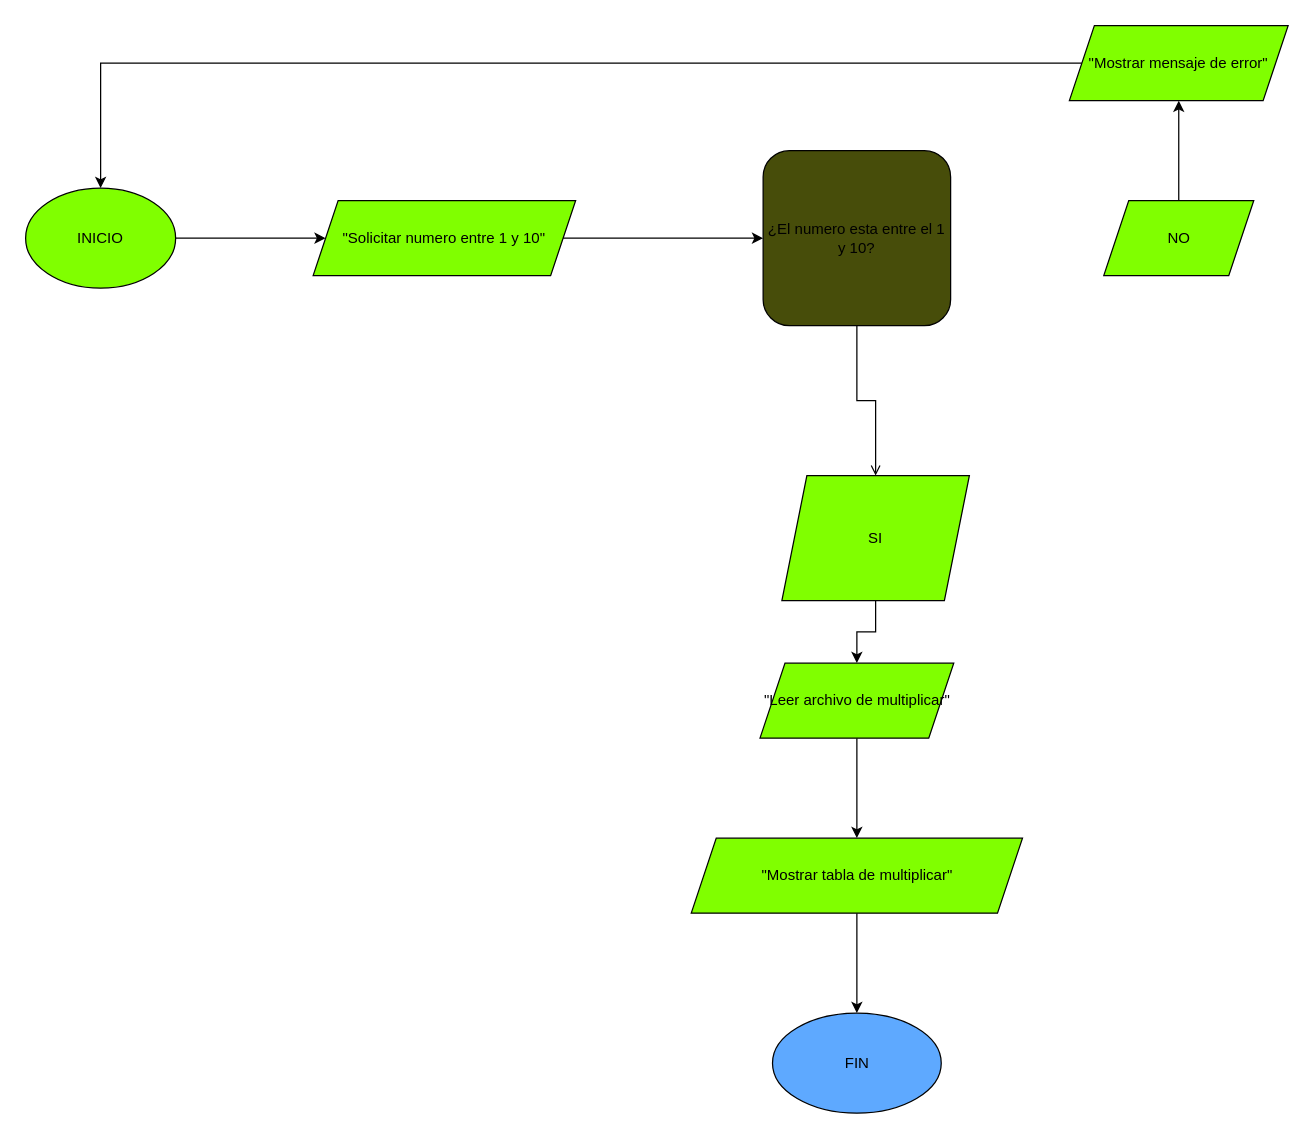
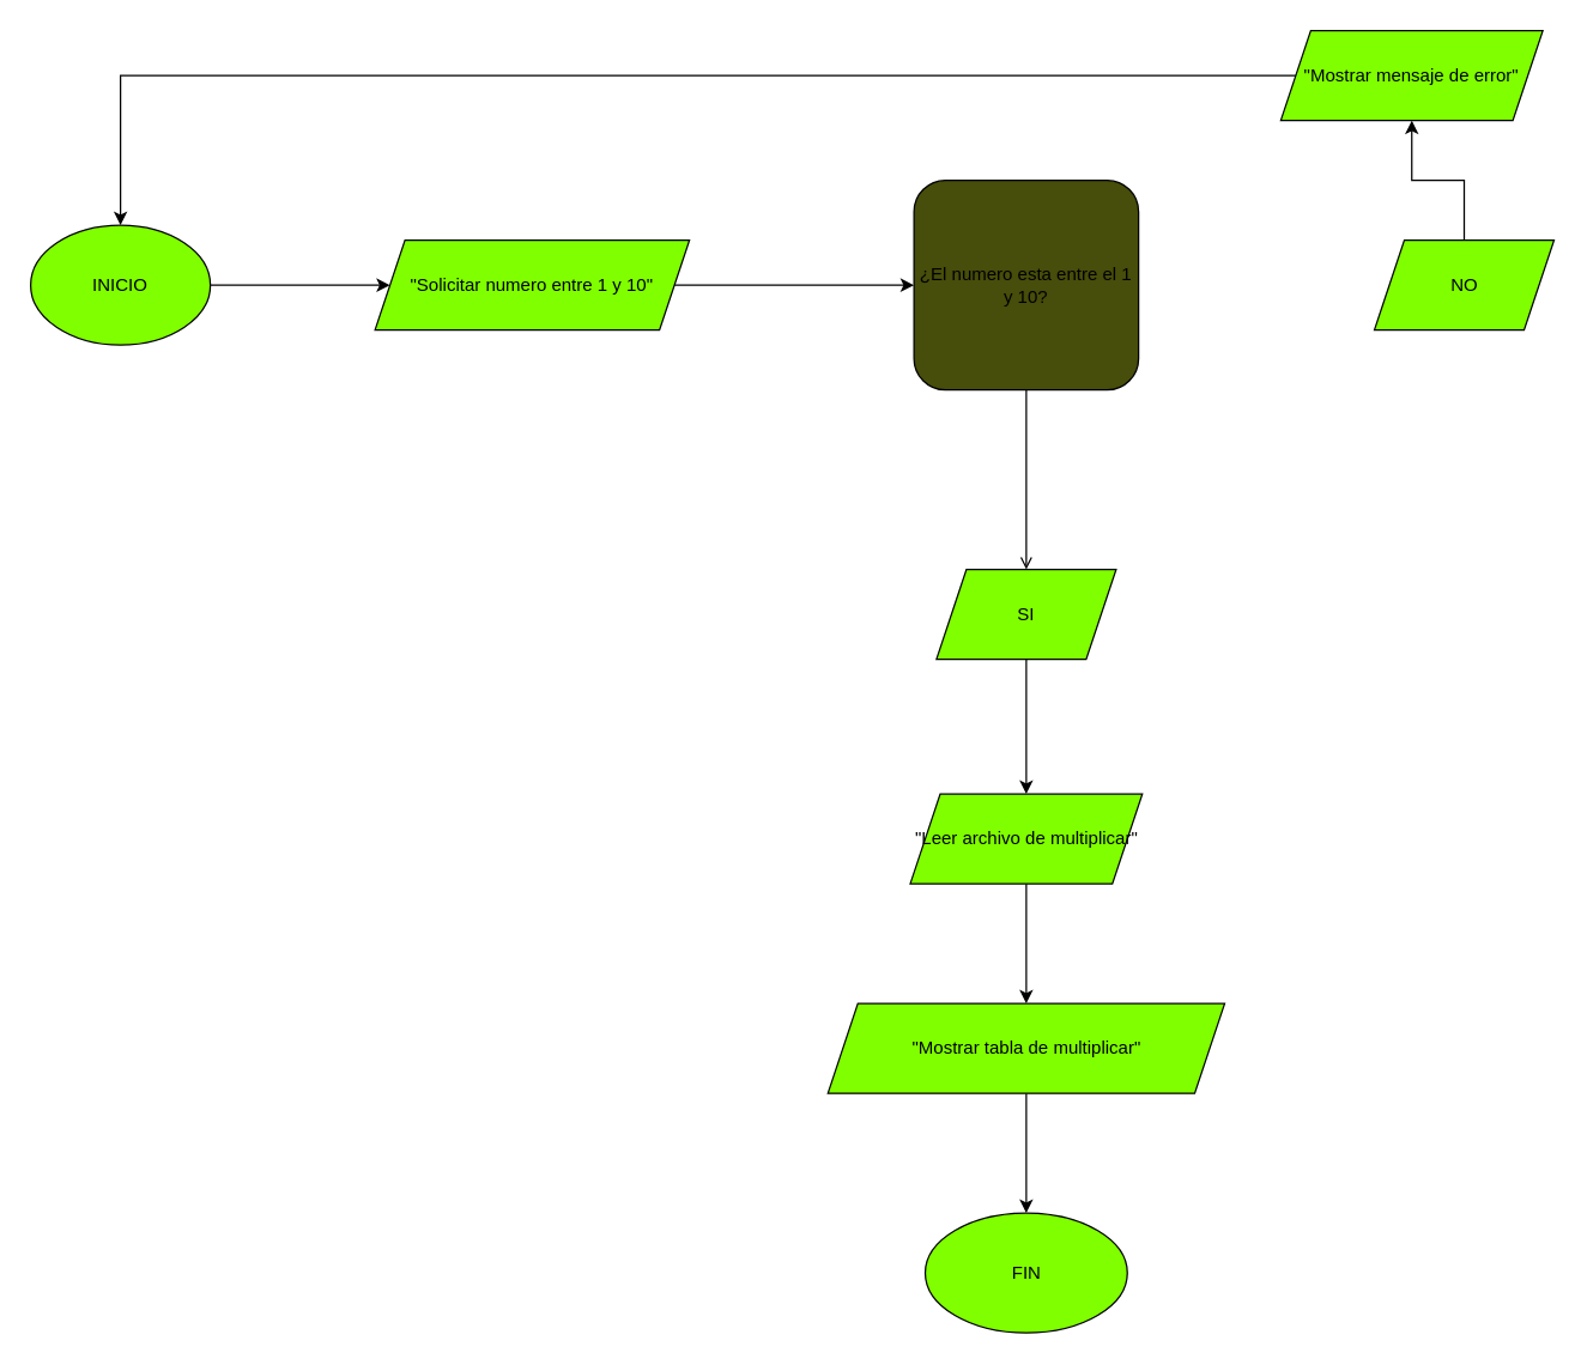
  <mxCell id="0" />
  <mxCell id="1" parent="0" />
  <mxCell id="2" value="" style="edgeStyle=orthogonalEdgeStyle;rounded=0;orthogonalLoop=1;jettySize=auto;html=1;" edge="1" parent="1" source="3" target="5"><mxGeometry relative="1" as="geometry" /></mxCell>
  <mxCell id="3" value="INICIO" style="ellipse;whiteSpace=wrap;html=1;fillColor=#80ff00;" vertex="1" parent="1"><mxGeometry x="20" y="150" width="120" height="80" as="geometry" /></mxCell>
  <mxCell id="4" value="" style="edgeStyle=orthogonalEdgeStyle;rounded=0;orthogonalLoop=1;jettySize=auto;html=1;" edge="1" parent="1" source="5" target="7"><mxGeometry relative="1" as="geometry" /></mxCell>
  <mxCell id="5" value="&quot;Solicitar numero entre 1 y 10&quot;" style="shape=parallelogram;perimeter=parallelogramPerimeter;whiteSpace=wrap;html=1;fixedSize=1;fillColor=#80FF00;" vertex="1" parent="1"><mxGeometry x="250" y="160" width="210" height="60" as="geometry" /></mxCell>
  <mxCell id="6" value="" style="edgeStyle=orthogonalEdgeStyle;rounded=0;orthogonalLoop=1;jettySize=auto;html=1;endArrow=open;" edge="1" parent="1" source="7" target="11"><mxGeometry relative="1" as="geometry" /></mxCell>
  <mxCell id="7" value="¿El numero esta entre el 1 y 10?" style="whiteSpace=wrap;html=1;fillColor=#474D0A;rounded=1;" vertex="1" parent="1"><mxGeometry x="610" y="120" width="150" height="140" as="geometry" /></mxCell>
  <mxCell id="8" value="" style="edgeStyle=orthogonalEdgeStyle;rounded=0;orthogonalLoop=1;jettySize=auto;html=1;" edge="1" parent="1" source="9" target="13"><mxGeometry relative="1" as="geometry" /></mxCell>
- <mxCell id="9" value="NO" style="shape=parallelogram;perimeter=parallelogramPerimeter;whiteSpace=wrap;html=1;fixedSize=1;fillColor=#80FF00;" vertex="1" parent="1"><mxGeometry x="882.5" y="160" width="120" height="60" as="geometry" /></mxCell>
+ <mxCell id="9" value="NO" style="shape=parallelogram;perimeter=parallelogramPerimeter;whiteSpace=wrap;html=1;fixedSize=1;fillColor=#80FF00;" vertex="1" parent="1"><mxGeometry x="917.5" y="160" width="120" height="60" as="geometry" /></mxCell>
  <mxCell id="10" value="" style="edgeStyle=orthogonalEdgeStyle;rounded=0;orthogonalLoop=1;jettySize=auto;html=1;" edge="1" parent="1" source="11" target="15"><mxGeometry relative="1" as="geometry" /></mxCell>
- <mxCell id="11" value="SI" style="shape=parallelogram;perimeter=parallelogramPerimeter;whiteSpace=wrap;html=1;fixedSize=1;fillColor=#80FF00;" vertex="1" parent="1"><mxGeometry x="625" y="380" width="150" height="100" as="geometry" /></mxCell>
+ <mxCell id="11" value="SI" style="shape=parallelogram;perimeter=parallelogramPerimeter;whiteSpace=wrap;html=1;fixedSize=1;fillColor=#80FF00;" vertex="1" parent="1"><mxGeometry x="625" y="380" width="120" height="60" as="geometry" /></mxCell>
  <mxCell id="12" style="edgeStyle=orthogonalEdgeStyle;rounded=0;orthogonalLoop=1;jettySize=auto;html=1;entryX=0.5;entryY=0;entryDx=0;entryDy=0;" edge="1" parent="1" source="13" target="3"><mxGeometry relative="1" as="geometry" /></mxCell>
  <mxCell id="13" value="&quot;Mostrar mensaje de error&quot;" style="shape=parallelogram;perimeter=parallelogramPerimeter;whiteSpace=wrap;html=1;fixedSize=1;fillColor=#80FF00;" vertex="1" parent="1"><mxGeometry x="855" y="20" width="175" height="60" as="geometry" /></mxCell>
  <mxCell id="14" value="" style="edgeStyle=orthogonalEdgeStyle;rounded=0;orthogonalLoop=1;jettySize=auto;html=1;" edge="1" parent="1" source="15" target="17"><mxGeometry relative="1" as="geometry" /></mxCell>
  <mxCell id="15" value="&quot;Leer archivo de multiplicar&quot;" style="shape=parallelogram;perimeter=parallelogramPerimeter;whiteSpace=wrap;html=1;fixedSize=1;fillColor=#80FF00;" vertex="1" parent="1"><mxGeometry x="607.5" y="530" width="155" height="60" as="geometry" /></mxCell>
  <mxCell id="16" value="" style="edgeStyle=orthogonalEdgeStyle;rounded=0;orthogonalLoop=1;jettySize=auto;html=1;" edge="1" parent="1" source="17" target="18"><mxGeometry relative="1" as="geometry" /></mxCell>
  <mxCell id="17" value="&quot;Mostrar tabla de multiplicar&quot;" style="shape=parallelogram;perimeter=parallelogramPerimeter;whiteSpace=wrap;html=1;fixedSize=1;fillColor=#80FF00;" vertex="1" parent="1"><mxGeometry x="552.5" y="670" width="265" height="60" as="geometry" /></mxCell>
- <mxCell id="18" value="FIN" style="ellipse;whiteSpace=wrap;html=1;fillColor=#5EA9FF;" vertex="1" parent="1"><mxGeometry x="617.5" y="810" width="135" height="80" as="geometry" /></mxCell>
+ <mxCell id="18" value="FIN" style="ellipse;whiteSpace=wrap;html=1;fillColor=#80ff00;" vertex="1" parent="1"><mxGeometry x="617.5" y="810" width="135" height="80" as="geometry" /></mxCell>
